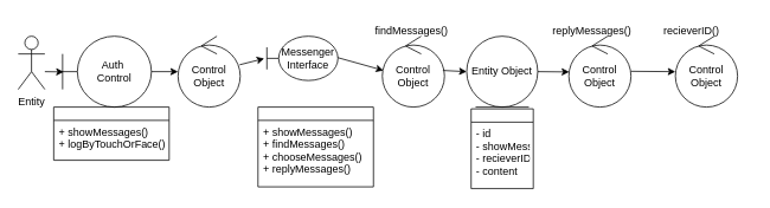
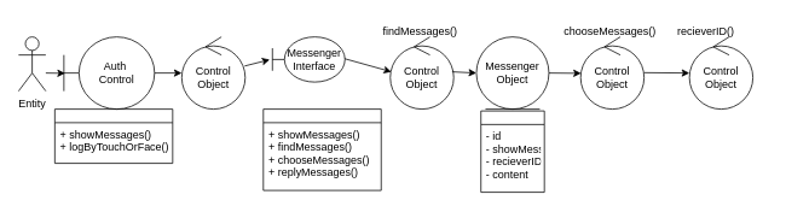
  <mxCell id="0" />
  <mxCell id="1" parent="0" />
  <mxCell id="2" value="Entity" parent="1" style="shape=umlActor;verticalLabelPosition=bottom;labelBackgroundColor=#ffffff;verticalAlign=top;html=1;outlineConnect=0;" vertex="1"><mxGeometry as="geometry" y="40" width="30" height="60" x="20" /></mxCell>
  <mxCell id="3" value="Auth&amp;nbsp;&lt;br&gt;Control" parent="1" style="shape=umlBoundary;whiteSpace=wrap;html=1;" vertex="1"><mxGeometry as="geometry" x="70" y="40" width="100" height="80" /></mxCell>
  <mxCell id="4" value="Control Object" parent="1" style="ellipse;shape=umlControl;whiteSpace=wrap;html=1;" vertex="1"><mxGeometry as="geometry" x="200" y="40" width="70" height="80" /></mxCell>
- <mxCell id="5" value="Entity Object" parent="1" style="ellipse;shape=umlEntity;whiteSpace=wrap;html=1;" vertex="1"><mxGeometry as="geometry" x="525" y="40" width="80" height="80" /></mxCell>
+ <mxCell id="5" value="Messenger Object" parent="1" style="ellipse;shape=umlEntity;whiteSpace=wrap;html=1;" vertex="1"><mxGeometry as="geometry" x="525" y="40" width="80" height="80" /></mxCell>
  <mxCell id="6" value="Messenger&lt;br&gt;Interface" parent="1" style="shape=umlBoundary;whiteSpace=wrap;html=1;" vertex="1"><mxGeometry x="300" y="40" as="geometry" width="80" height="50" /></mxCell>
  <mxCell id="7" value="Control Object" parent="1" style="ellipse;shape=umlControl;whiteSpace=wrap;html=1;" vertex="1"><mxGeometry as="geometry" x="430" y="40" width="70" height="80" /></mxCell>
  <mxCell id="8" value="Control Object" parent="1" style="ellipse;shape=umlControl;whiteSpace=wrap;html=1;" vertex="1"><mxGeometry as="geometry" x="640" y="40" width="70" height="80" /></mxCell>
  <mxCell id="9" value="Control Object" parent="1" style="ellipse;shape=umlControl;whiteSpace=wrap;html=1;" vertex="1"><mxGeometry as="geometry" x="760" y="40" width="70" height="80" /></mxCell>
  <mxCell id="10" value="" parent="1" style="endArrow=classic;html=1;entryX=0.013;entryY=0.504;entryDx=0;entryDy=0;entryPerimeter=0;" edge="1" target="3"><mxGeometry as="geometry" relative="1" width="50" height="50"><mxPoint as="sourcePoint" x="50" y="80" /><mxPoint as="targetPoint" x="100" y="-10" /></mxGeometry></mxCell>
  <mxCell id="11" value="" parent="1" source="3" style="endArrow=classic;html=1;" edge="1"><mxGeometry as="geometry" relative="1" width="50" height="50"><mxPoint as="sourcePoint" x="250" y="130" /><mxPoint as="targetPoint" x="200" y="80" /></mxGeometry></mxCell>
  <mxCell id="12" value="" parent="1" source="4" style="endArrow=classic;html=1;entryX=-0.037;entryY=0.504;entryDx=0;entryDy=0;entryPerimeter=0;" edge="1" target="6"><mxGeometry as="geometry" relative="1" width="50" height="50"><mxPoint as="sourcePoint" x="290" y="79.58" /><mxPoint as="targetPoint" x="290" y="80" /></mxGeometry></mxCell>
  <mxCell id="13" value="" parent="1" source="6" style="endArrow=classic;html=1;exitX=0.997;exitY=0.483;exitDx=0;exitDy=0;exitPerimeter=0;entryX=0.019;entryY=0.483;entryDx=0;entryDy=0;entryPerimeter=0;" edge="1" target="7"><mxGeometry as="geometry" relative="1" width="50" height="50"><mxPoint as="sourcePoint" x="425" y="79.58" /><mxPoint as="targetPoint" x="460" y="79.58" /></mxGeometry></mxCell>
  <mxCell id="14" value="" parent="1" source="7" style="endArrow=classic;html=1;exitX=0.974;exitY=0.483;exitDx=0;exitDy=0;exitPerimeter=0;entryX=0;entryY=0.5;entryDx=0;entryDy=0;" edge="1" target="5"><mxGeometry as="geometry" relative="1" width="50" height="50"><mxPoint as="sourcePoint" x="530" y="79.58" /><mxPoint as="targetPoint" x="550" y="80" /></mxGeometry></mxCell>
  <mxCell id="15" value="" parent="1" source="5" style="endArrow=classic;html=1;exitX=1;exitY=0.5;exitDx=0;exitDy=0;entryX=0.007;entryY=0.504;entryDx=0;entryDy=0;entryPerimeter=0;" edge="1" target="8"><mxGeometry as="geometry" relative="1" width="50" height="50"><mxPoint as="sourcePoint" x="645" y="79.58" /><mxPoint as="targetPoint" x="670" y="80" /></mxGeometry></mxCell>
  <mxCell id="16" value="" parent="1" source="8" style="endArrow=classic;html=1;exitX=1;exitY=0.495;exitDx=0;exitDy=0;exitPerimeter=0;" edge="1"><mxGeometry as="geometry" relative="1" width="50" height="50"><mxPoint as="sourcePoint" x="750" y="80" /><mxPoint as="targetPoint" x="760" y="80" /></mxGeometry></mxCell>
- <mxCell id="17" value="&lt;span style=&quot;font: 400 12px / 14.4px &amp;#34;helvetica&amp;#34; ; text-align: left ; color: rgb(0 , 0 , 0) ; text-transform: none ; text-indent: 0px ; letter-spacing: normal ; text-decoration: none ; word-spacing: 0px ; display: inline ; word-wrap: normal ; float: none ; background-color: transparent&quot;&gt;replyMessages()&lt;/span&gt;" parent="1" style="text;whiteSpace=wrap;html=1;" vertex="1"><mxGeometry as="geometry" x="620" y="20" width="120" height="30" /></mxCell>
+ <mxCell id="17" value="&lt;span style=&quot;font: 400 12px / 14.4px &amp;#34;helvetica&amp;#34; ; text-align: left ; color: rgb(0 , 0 , 0) ; text-transform: none ; text-indent: 0px ; letter-spacing: normal ; text-decoration: none ; word-spacing: 0px ; display: inline ; word-wrap: normal ; float: none ; background-color: transparent&quot;&gt;chooseMessages()&lt;/span&gt;" parent="1" style="text;whiteSpace=wrap;html=1;" vertex="1"><mxGeometry as="geometry" x="620" y="20" width="120" height="30" /></mxCell>
  <mxCell id="18" value="" parent="1" style="swimlane;fontStyle=0;childLayout=stackLayout;horizontal=1;startSize=15;fillColor=none;horizontalStack=0;resizeParent=1;resizeParentMax=0;resizeLast=0;collapsible=1;marginBottom=0;" vertex="1"><mxGeometry as="geometry" x="60" y="120" width="130" height="60" /></mxCell>
  <mxCell id="19" value="+ showMessages()&#10;+ logByTouchOrFace()" parent="18" style="text;strokeColor=none;fillColor=none;align=left;verticalAlign=top;spacingLeft=4;spacingRight=4;overflow=hidden;rotatable=0;points=[[0,0.5],[1,0.5]];portConstraint=eastwest;" vertex="1"><mxGeometry as="geometry" y="15" width="130" height="45" /></mxCell>
  <mxCell id="20" value="" parent="1" style="swimlane;fontStyle=0;childLayout=stackLayout;horizontal=1;startSize=15;fillColor=none;horizontalStack=0;resizeParent=1;resizeParentMax=0;resizeLast=0;collapsible=1;marginBottom=0;" vertex="1"><mxGeometry as="geometry" x="290" y="120" width="130" height="90" /></mxCell>
  <mxCell id="21" value="+ showMessages()&#10;+ findMessages()&#10;+ chooseMessages()&#10;+ replyMessages()" parent="20" style="text;strokeColor=none;fillColor=none;align=left;verticalAlign=top;spacingLeft=4;spacingRight=4;overflow=hidden;rotatable=0;points=[[0,0.5],[1,0.5]];portConstraint=eastwest;" vertex="1"><mxGeometry as="geometry" y="15" width="130" height="75" /></mxCell>
  <mxCell id="22" value="&lt;!--StartFragment--&gt;&lt;span style=&quot;font: 400 12px/14.4px Helvetica; text-align: left; color: rgb(0, 0, 0); text-transform: none; text-indent: 0px; letter-spacing: normal; text-decoration: none; word-spacing: 0px; display: inline !important; word-wrap: normal; orphans: 2; float: none; -webkit-text-stroke-width: 0px; background-color: transparent;&quot;&gt;findMessages()&lt;/span&gt;&lt;!--EndFragment--&gt;" parent="1" style="text;whiteSpace=wrap;html=1;" vertex="1"><mxGeometry as="geometry" x="420" y="20" width="110" height="30" /></mxCell>
  <mxCell id="23" value="" parent="1" style="swimlane;fontStyle=0;childLayout=stackLayout;horizontal=1;startSize=15;fillColor=none;horizontalStack=0;resizeParent=1;resizeParentMax=0;resizeLast=0;collapsible=1;marginBottom=0;" vertex="1"><mxGeometry as="geometry" x="530" y="122" width="70" height="90" /></mxCell>
  <mxCell id="24" value="- id&#10;- showMessages&#10;- recieverID&#10;- content" parent="23" style="text;strokeColor=none;fillColor=none;align=left;verticalAlign=top;spacingLeft=4;spacingRight=4;overflow=hidden;rotatable=0;points=[[0,0.5],[1,0.5]];portConstraint=eastwest;" vertex="1"><mxGeometry as="geometry" y="15" width="70" height="75" /></mxCell>
  <mxCell id="25" value="&lt;span style=&quot;font: 400 12px / 14.4px &amp;#34;helvetica&amp;#34; ; text-align: left ; color: rgb(0 , 0 , 0) ; text-transform: none ; text-indent: 0px ; letter-spacing: normal ; text-decoration: none ; word-spacing: 0px ; display: inline ; word-wrap: normal ; float: none ; background-color: transparent&quot;&gt;recieverID()&lt;/span&gt;" parent="1" style="text;whiteSpace=wrap;html=1;" vertex="1"><mxGeometry as="geometry" x="745" y="20" width="100" height="30" /></mxCell>
